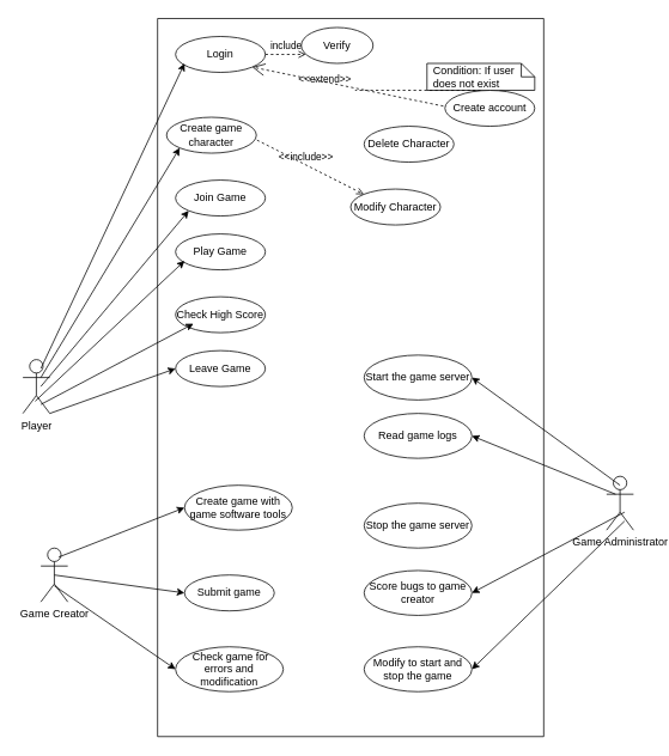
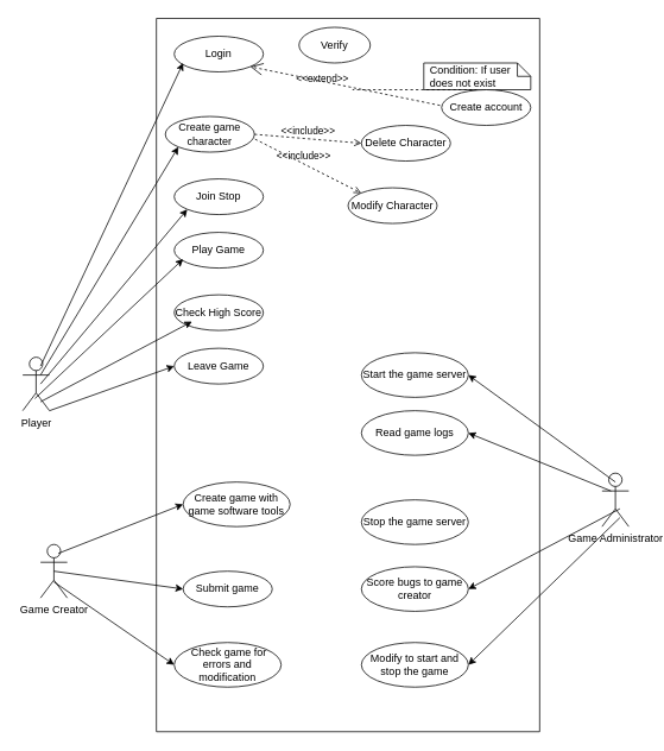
  <mxCell id="0" />
  <mxCell id="1" parent="0" />
  <mxCell id="2" value="" style="edgeStyle=orthogonalEdgeStyle;rounded=0;orthogonalLoop=1;jettySize=auto;html=1;" edge="1" parent="1"><mxGeometry relative="1" as="geometry"><mxPoint x="20" y="250" as="sourcePoint" /><mxPoint x="20" y="250" as="targetPoint" /></mxGeometry></mxCell>
  <mxCell id="3" value="Player" style="shape=umlActor;verticalLabelPosition=bottom;verticalAlign=top;html=1;outlineConnect=0;gradientColor=none;" vertex="1" parent="1"><mxGeometry x="25" y="400" width="30" height="60" as="geometry" /></mxCell>
  <mxCell id="4" value="" style="swimlane;startSize=0;gradientColor=none;" vertex="1" parent="1"><mxGeometry x="175" y="20" width="430" height="800" as="geometry" /></mxCell>
  <mxCell id="5" value="Login" style="ellipse;whiteSpace=wrap;html=1;gradientColor=none;" vertex="1" parent="4"><mxGeometry x="20" y="20" width="100" height="40" as="geometry" /></mxCell>
  <mxCell id="6" style="edgeStyle=orthogonalEdgeStyle;rounded=0;orthogonalLoop=1;jettySize=auto;html=1;exitX=0.5;exitY=1;exitDx=0;exitDy=0;" edge="1" parent="4" source="5" target="5"><mxGeometry relative="1" as="geometry" /></mxCell>
- <mxCell id="7" value="include" style="html=1;verticalAlign=bottom;labelBackgroundColor=none;endArrow=open;endFill=0;dashed=1;exitX=1;exitY=0.5;exitDx=0;exitDy=0;entryX=0.063;entryY=0.75;entryDx=0;entryDy=0;entryPerimeter=0;" edge="1" parent="4" source="5" target="8"><mxGeometry width="160" relative="1" as="geometry"><mxPoint x="120" y="150" as="sourcePoint" /><mxPoint x="160" y="90" as="targetPoint" /></mxGeometry></mxCell>
  <mxCell id="8" value="Verify" style="ellipse;whiteSpace=wrap;html=1;gradientColor=none;" vertex="1" parent="4"><mxGeometry x="160" y="10" width="80" height="40" as="geometry" /></mxCell>
- <mxCell id="9" value="Join Game" style="ellipse;whiteSpace=wrap;html=1;gradientColor=none;" vertex="1" parent="4"><mxGeometry x="20" y="180" width="100" height="40" as="geometry" /></mxCell>
+ <mxCell id="9" value="Join Stop" style="ellipse;whiteSpace=wrap;html=1;gradientColor=none;" vertex="1" parent="4"><mxGeometry x="20" y="180" width="100" height="40" as="geometry" /></mxCell>
  <mxCell id="10" value="Play Game" style="ellipse;whiteSpace=wrap;html=1;gradientColor=none;" vertex="1" parent="4"><mxGeometry x="20" y="240" width="100" height="40" as="geometry" /></mxCell>
  <mxCell id="11" value="Modify Character" style="ellipse;whiteSpace=wrap;html=1;gradientColor=none;" vertex="1" parent="4"><mxGeometry x="215" y="190" width="100" height="40" as="geometry" /></mxCell>
  <mxCell id="12" value="Delete Character" style="ellipse;whiteSpace=wrap;html=1;gradientColor=none;" vertex="1" parent="4"><mxGeometry x="230" y="120" width="100" height="40" as="geometry" /></mxCell>
  <mxCell id="13" value="Leave Game" style="ellipse;whiteSpace=wrap;html=1;gradientColor=none;" vertex="1" parent="4"><mxGeometry x="20" y="370" width="100" height="40" as="geometry" /></mxCell>
  <mxCell id="14" value="Check High Score" style="ellipse;whiteSpace=wrap;html=1;gradientColor=none;" vertex="1" parent="4"><mxGeometry x="20" y="310" width="100" height="40" as="geometry" /></mxCell>
  <mxCell id="15" value="&amp;lt;&amp;lt;include&amp;gt;&amp;gt;" style="html=1;verticalAlign=bottom;labelBackgroundColor=none;endArrow=open;endFill=0;dashed=1;entryX=0;entryY=0;entryDx=0;entryDy=0;" edge="1" parent="4" target="11"><mxGeometry width="160" relative="1" as="geometry"><mxPoint x="100" y="130" as="sourcePoint" /><mxPoint x="260" y="130" as="targetPoint" /></mxGeometry></mxCell>
  <mxCell id="16" value="Condition: If user does not exist" style="shape=note;size=15;spacingLeft=5;align=left;whiteSpace=wrap;gradientColor=none;" vertex="1" parent="4"><mxGeometry x="300" y="50" width="120" height="30" as="geometry" /></mxCell>
  <mxCell id="17" value="&amp;lt;&amp;lt;extend&amp;gt;&amp;gt;" style="align=right;html=1;verticalAlign=bottom;rounded=0;labelBackgroundColor=none;endArrow=open;endSize=12;dashed=1;entryX=1;entryY=1;entryDx=0;entryDy=0;" edge="1" parent="4" target="5"><mxGeometry relative="1" as="geometry"><mxPoint x="170" y="100" as="targetPoint" /><mxPoint x="330" y="100" as="sourcePoint" /></mxGeometry></mxCell>
  <mxCell id="18" value="" style="edgeStyle=none;html=1;endArrow=none;rounded=0;labelBackgroundColor=none;dashed=1;exitX=0.5;exitY=1;" edge="1" source="16" parent="4"><mxGeometry relative="1" as="geometry"><mxPoint x="220" y="80" as="targetPoint" /></mxGeometry></mxCell>
  <mxCell id="19" value="Create account" style="ellipse;whiteSpace=wrap;html=1;gradientColor=none;" vertex="1" parent="4"><mxGeometry x="320" y="80" width="100" height="40" as="geometry" /></mxCell>
  <mxCell id="20" value="Create game with game software tools" style="ellipse;whiteSpace=wrap;html=1;gradientColor=none;" vertex="1" parent="4"><mxGeometry x="30" y="520" width="120" height="50" as="geometry" /></mxCell>
  <mxCell id="21" value="Submit game" style="ellipse;whiteSpace=wrap;html=1;gradientColor=none;" vertex="1" parent="4"><mxGeometry x="30" y="620" width="100" height="40" as="geometry" /></mxCell>
  <mxCell id="22" value="&amp;nbsp;Check game for errors and modification" style="ellipse;whiteSpace=wrap;html=1;gradientColor=none;" vertex="1" parent="4"><mxGeometry x="20" y="700" width="120" height="50" as="geometry" /></mxCell>
  <mxCell id="23" value="Start the game server" style="ellipse;whiteSpace=wrap;html=1;gradientColor=none;" vertex="1" parent="4"><mxGeometry x="230" y="375" width="120" height="50" as="geometry" /></mxCell>
  <mxCell id="24" value="Read game logs" style="ellipse;whiteSpace=wrap;html=1;gradientColor=none;" vertex="1" parent="4"><mxGeometry x="230" y="440" width="120" height="50" as="geometry" /></mxCell>
  <mxCell id="25" value="Score bugs to game creator" style="ellipse;whiteSpace=wrap;html=1;gradientColor=none;" vertex="1" parent="4"><mxGeometry x="230" y="615" width="120" height="50" as="geometry" /></mxCell>
  <mxCell id="26" value="Modify to start and stop the game" style="ellipse;whiteSpace=wrap;html=1;gradientColor=none;" vertex="1" parent="4"><mxGeometry x="230" y="700" width="120" height="50" as="geometry" /></mxCell>
  <mxCell id="27" value="Stop the game server" style="ellipse;whiteSpace=wrap;html=1;gradientColor=none;" vertex="1" parent="4"><mxGeometry x="230" y="540" width="120" height="50" as="geometry" /></mxCell>
  <mxCell id="28" value="Create game character" style="ellipse;whiteSpace=wrap;html=1;gradientColor=none;" vertex="1" parent="1"><mxGeometry x="185" y="130" width="100" height="40" as="geometry" /></mxCell>
  <mxCell id="29" value="" style="endArrow=classic;html=1;" edge="1" parent="1"><mxGeometry width="50" height="50" relative="1" as="geometry"><mxPoint x="45" y="410" as="sourcePoint" /><mxPoint x="205" y="70" as="targetPoint" /></mxGeometry></mxCell>
  <mxCell id="30" value="" style="endArrow=classic;html=1;entryX=0;entryY=1;entryDx=0;entryDy=0;" edge="1" parent="1" target="28"><mxGeometry width="50" height="50" relative="1" as="geometry"><mxPoint x="45" y="420" as="sourcePoint" /><mxPoint x="205" y="80" as="targetPoint" /></mxGeometry></mxCell>
  <mxCell id="31" value="" style="endArrow=classic;html=1;entryX=0;entryY=1;entryDx=0;entryDy=0;" edge="1" parent="1" target="9"><mxGeometry width="50" height="50" relative="1" as="geometry"><mxPoint x="45" y="430" as="sourcePoint" /><mxPoint x="215" y="90" as="targetPoint" /></mxGeometry></mxCell>
  <mxCell id="32" value="" style="endArrow=classic;html=1;exitX=0.456;exitY=0.772;exitDx=0;exitDy=0;exitPerimeter=0;" edge="1" parent="1" source="3"><mxGeometry width="50" height="50" relative="1" as="geometry"><mxPoint x="55" y="440" as="sourcePoint" /><mxPoint x="205" y="290" as="targetPoint" /></mxGeometry></mxCell>
  <mxCell id="33" value="" style="endArrow=classic;html=1;" edge="1" parent="1"><mxGeometry width="50" height="50" relative="1" as="geometry"><mxPoint x="45" y="450" as="sourcePoint" /><mxPoint x="215" y="360" as="targetPoint" /></mxGeometry></mxCell>
  <mxCell id="34" value="" style="endArrow=classic;html=1;entryX=0;entryY=0.5;entryDx=0;entryDy=0;" edge="1" parent="1" target="13"><mxGeometry width="50" height="50" relative="1" as="geometry"><mxPoint x="55" y="460" as="sourcePoint" /><mxPoint x="245" y="120" as="targetPoint" /></mxGeometry></mxCell>
+ <mxCell id="35" value="&amp;lt;&amp;lt;include&amp;gt;&amp;gt;" style="html=1;verticalAlign=bottom;labelBackgroundColor=none;endArrow=open;endFill=0;dashed=1;entryX=0;entryY=0.5;entryDx=0;entryDy=0;exitX=1;exitY=0.5;exitDx=0;exitDy=0;" edge="1" parent="1" source="28" target="12"><mxGeometry width="160" relative="1" as="geometry"><mxPoint x="275" y="170" as="sourcePoint" /><mxPoint x="349.645" y="205.858" as="targetPoint" /></mxGeometry></mxCell>
  <mxCell id="36" value="Game Creator" style="shape=umlActor;verticalLabelPosition=bottom;verticalAlign=top;html=1;outlineConnect=0;gradientColor=none;" vertex="1" parent="1"><mxGeometry x="45" y="610" width="30" height="60" as="geometry" /></mxCell>
  <mxCell id="37" value="" style="endArrow=classic;html=1;entryX=0;entryY=0.5;entryDx=0;entryDy=0;" edge="1" parent="1" target="20"><mxGeometry width="50" height="50" relative="1" as="geometry"><mxPoint x="65" y="620" as="sourcePoint" /><mxPoint x="205" y="420" as="targetPoint" /></mxGeometry></mxCell>
  <mxCell id="38" value="" style="endArrow=classic;html=1;exitX=0.5;exitY=0.5;exitDx=0;exitDy=0;exitPerimeter=0;" edge="1" parent="1" source="36"><mxGeometry width="50" height="50" relative="1" as="geometry"><mxPoint x="75" y="480" as="sourcePoint" /><mxPoint x="205" y="660" as="targetPoint" /></mxGeometry></mxCell>
  <mxCell id="39" value="" style="endArrow=classic;html=1;entryX=0;entryY=0.5;entryDx=0;entryDy=0;" edge="1" parent="1" target="22"><mxGeometry width="50" height="50" relative="1" as="geometry"><mxPoint x="60" y="652" as="sourcePoint" /><mxPoint x="225" y="440" as="targetPoint" /></mxGeometry></mxCell>
  <mxCell id="40" value="Game Administrator" style="shape=umlActor;verticalLabelPosition=bottom;verticalAlign=top;html=1;outlineConnect=0;gradientColor=none;" vertex="1" parent="1"><mxGeometry x="675" y="530" width="30" height="60" as="geometry" /></mxCell>
  <mxCell id="41" value="" style="endArrow=classic;html=1;entryX=1;entryY=0.5;entryDx=0;entryDy=0;" edge="1" parent="1" target="23"><mxGeometry width="50" height="50" relative="1" as="geometry"><mxPoint x="690" y="540" as="sourcePoint" /><mxPoint x="215" y="575" as="targetPoint" /></mxGeometry></mxCell>
  <mxCell id="42" value="" style="endArrow=classic;html=1;entryX=1;entryY=0.5;entryDx=0;entryDy=0;" edge="1" parent="1" target="24"><mxGeometry width="50" height="50" relative="1" as="geometry"><mxPoint x="685" y="550" as="sourcePoint" /><mxPoint x="535" y="510" as="targetPoint" /></mxGeometry></mxCell>
  <mxCell id="43" value="" style="endArrow=classic;html=1;entryX=1;entryY=0.5;entryDx=0;entryDy=0;" edge="1" parent="1" target="25"><mxGeometry width="50" height="50" relative="1" as="geometry"><mxPoint x="695" y="570" as="sourcePoint" /><mxPoint x="555" y="450" as="targetPoint" /></mxGeometry></mxCell>
  <mxCell id="44" value="" style="endArrow=classic;html=1;entryX=1;entryY=0.5;entryDx=0;entryDy=0;" edge="1" parent="1" target="26"><mxGeometry width="50" height="50" relative="1" as="geometry"><mxPoint x="695" y="580" as="sourcePoint" /><mxPoint x="565" y="460" as="targetPoint" /></mxGeometry></mxCell>
